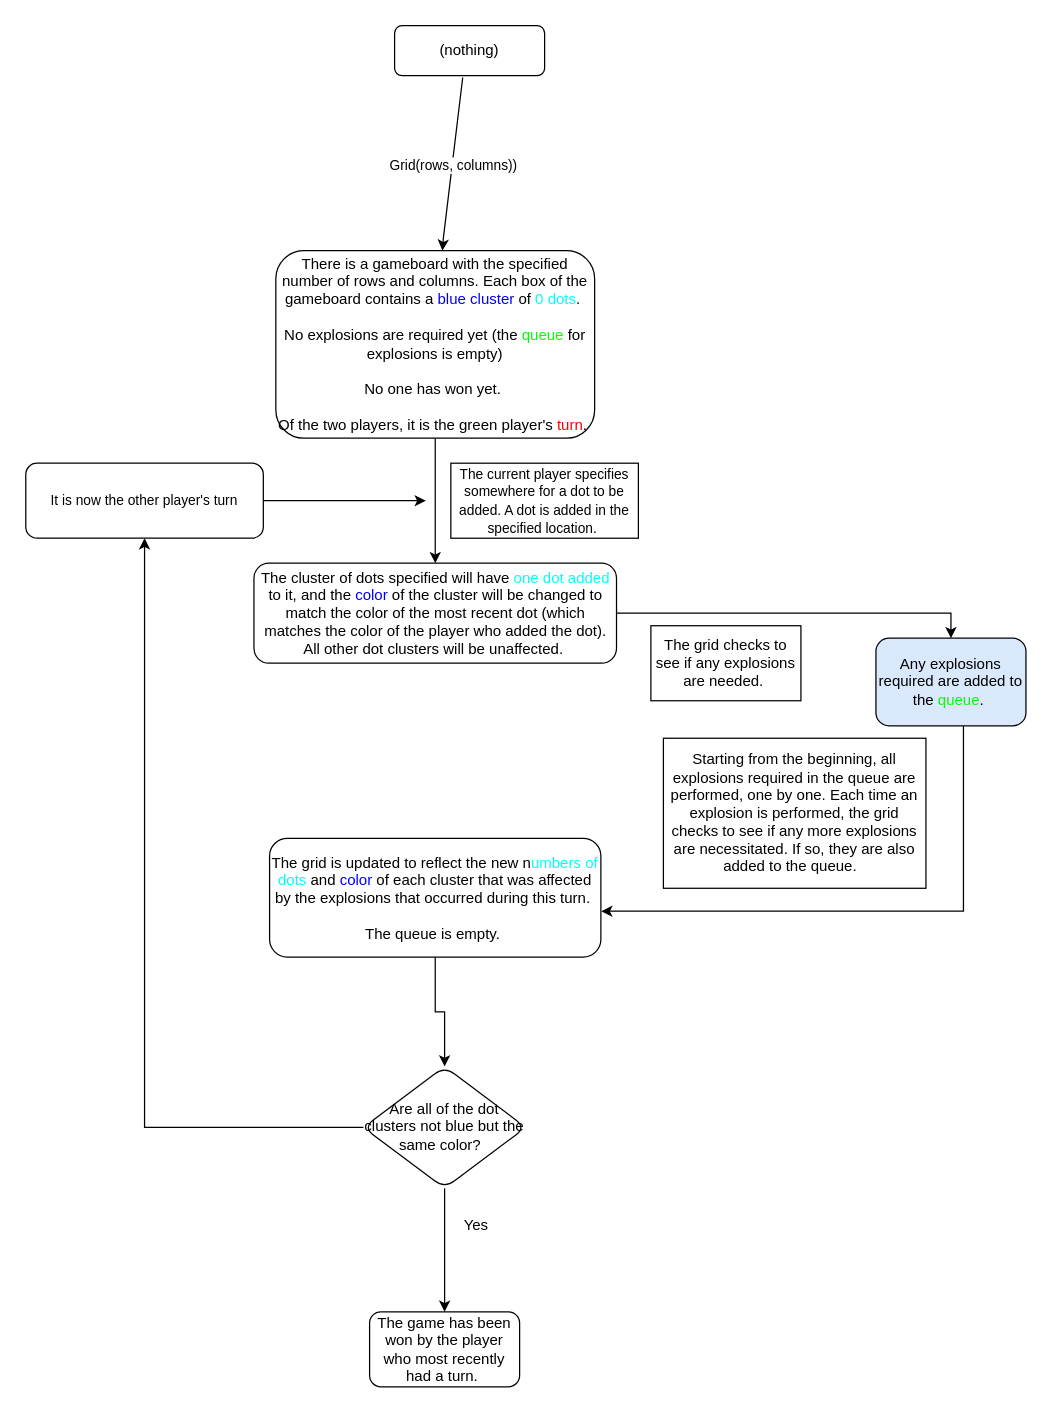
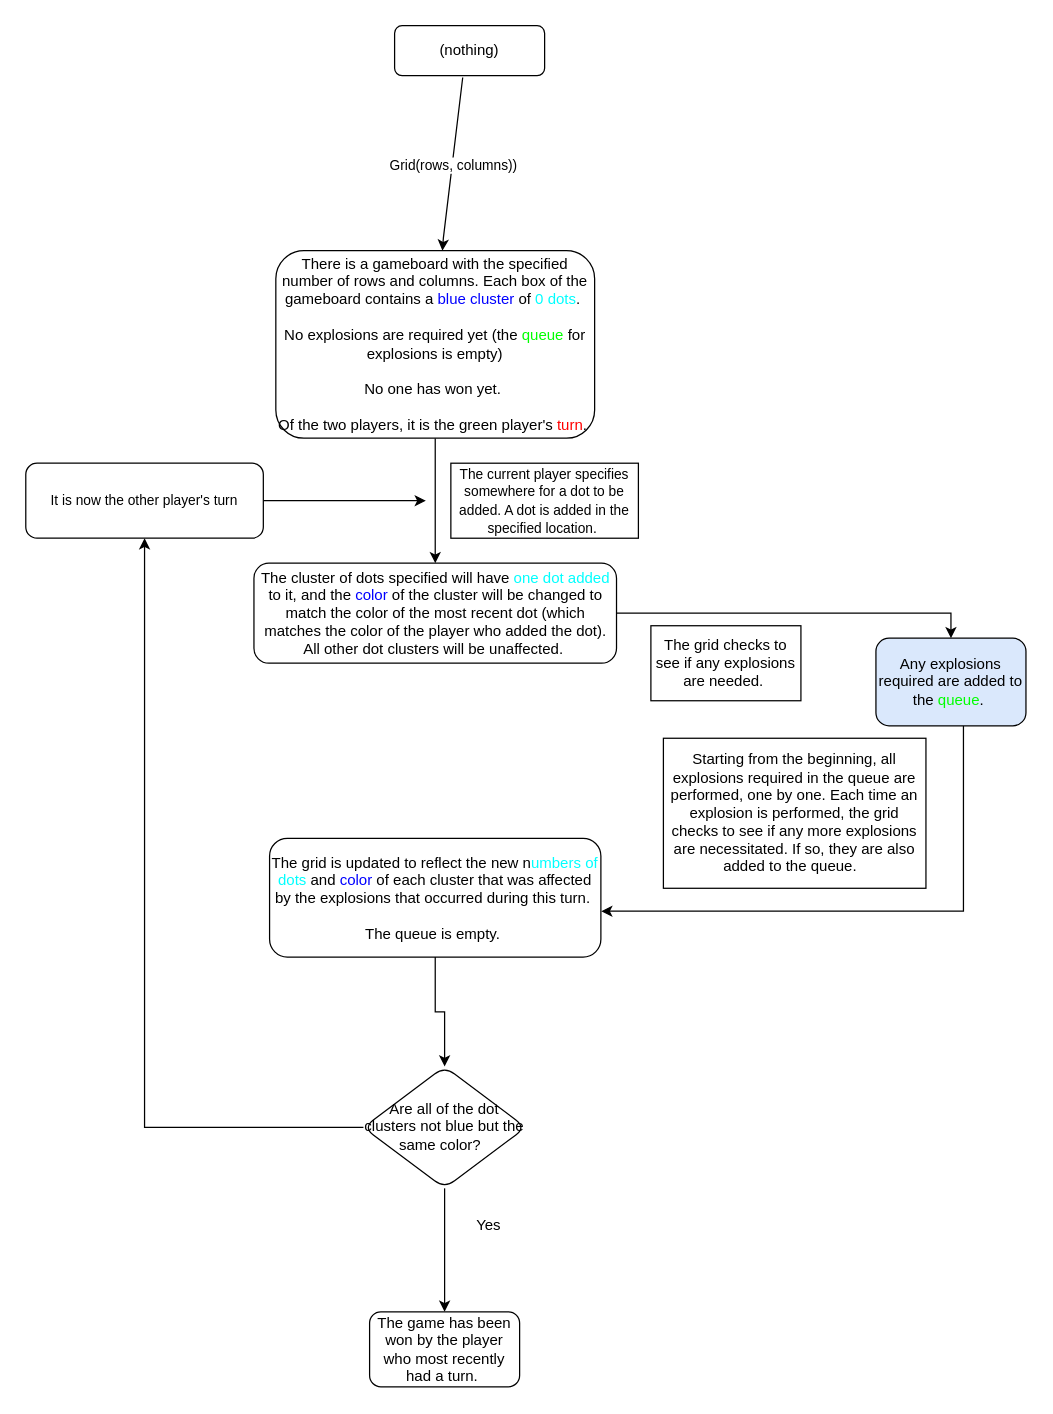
  <mxCell id="0" />
  <mxCell id="1" parent="0" />
  <mxCell id="2" style="edgeStyle=orthogonalEdgeStyle;rounded=0;orthogonalLoop=1;jettySize=auto;html=1;fontColor=#0000FF;" edge="1" parent="1" source="3" target="8"><mxGeometry relative="1" as="geometry" /></mxCell>
  <mxCell id="3" value="There is a gameboard with the specified number of rows and columns. Each box of the gameboard contains a &lt;font color=&quot;#0000ff&quot;&gt;blue cluster&lt;/font&gt; of &lt;font color=&quot;#00ffff&quot;&gt;0 dots&lt;/font&gt;.&amp;nbsp;&lt;br&gt;&lt;br&gt;No explosions are required yet (the &lt;font color=&quot;#00ff00&quot;&gt;queue&lt;/font&gt; for explosions is empty)&lt;br&gt;&lt;br&gt;No one has won yet.&amp;nbsp;&lt;br&gt;&lt;br&gt;Of the two players, it is the green player's &lt;font color=&quot;#ff0000&quot;&gt;turn&lt;/font&gt;.&amp;nbsp;" style="rounded=1;whiteSpace=wrap;html=1;fontSize=12;glass=0;strokeWidth=1;shadow=0;" vertex="1" parent="1"><mxGeometry x="220" y="200" width="255" height="150" as="geometry" /></mxCell>
  <mxCell id="4" value="(nothing)" style="rounded=1;whiteSpace=wrap;html=1;fontSize=12;glass=0;strokeWidth=1;shadow=0;" vertex="1" parent="1"><mxGeometry x="315" y="20" width="120" height="40" as="geometry" /></mxCell>
  <mxCell id="5" style="edgeStyle=orthogonalEdgeStyle;rounded=0;orthogonalLoop=1;jettySize=auto;html=1;entryX=1.001;entryY=0.614;entryDx=0;entryDy=0;entryPerimeter=0;fontColor=#0000FF;" edge="1" parent="1" source="6" target="10"><mxGeometry relative="1" as="geometry"><Array as="points"><mxPoint x="770" y="728" /></Array></mxGeometry></mxCell>
  <mxCell id="6" value="Any explosions required are added to the &lt;font color=&quot;#00ff00&quot;&gt;queue&lt;/font&gt;.&amp;nbsp;" style="rounded=1;whiteSpace=wrap;html=1;fontSize=12;glass=0;strokeWidth=1;shadow=0;fillColor=#dae8fc;" vertex="1" parent="1"><mxGeometry x="700" y="510" width="120" height="70" as="geometry" /></mxCell>
  <mxCell id="7" style="edgeStyle=orthogonalEdgeStyle;rounded=0;orthogonalLoop=1;jettySize=auto;html=1;entryX=0.5;entryY=0;entryDx=0;entryDy=0;" edge="1" parent="1" source="8" target="6"><mxGeometry relative="1" as="geometry"><mxPoint x="350" y="610" as="targetPoint" /></mxGeometry></mxCell>
  <mxCell id="8" value="The cluster of dots specified will have &lt;font color=&quot;#00ffff&quot;&gt;one dot added&lt;/font&gt; to it, and the &lt;font color=&quot;#0000ff&quot;&gt;color &lt;/font&gt;of the cluster will be changed to match the color of the most recent dot (which matches the color of the player who added the dot). All other dot clusters will be unaffected.&amp;nbsp;" style="rounded=1;whiteSpace=wrap;html=1;fontSize=12;glass=0;strokeWidth=1;shadow=0;" vertex="1" parent="1"><mxGeometry x="202.5" y="450" width="290" height="80" as="geometry" /></mxCell>
  <mxCell id="9" value="" style="edgeStyle=orthogonalEdgeStyle;rounded=0;orthogonalLoop=1;jettySize=auto;html=1;fontColor=#0000FF;" edge="1" parent="1" source="10" target="18"><mxGeometry relative="1" as="geometry" /></mxCell>
  <mxCell id="10" value="The grid is updated to reflect the new n&lt;font color=&quot;#00ffff&quot;&gt;umbers of dots &lt;/font&gt;and &lt;font color=&quot;#0000ff&quot;&gt;color &lt;/font&gt;of each cluster that was affected by the explosions that occurred during this turn.&amp;nbsp;&lt;br&gt;&amp;nbsp;&lt;br&gt;The queue is empty.&amp;nbsp;&lt;br&gt;" style="rounded=1;whiteSpace=wrap;html=1;fontSize=12;glass=0;strokeWidth=1;shadow=0;" vertex="1" parent="1"><mxGeometry x="215" y="670" width="265" height="95" as="geometry" /></mxCell>
  <mxCell id="11" value="" style="endArrow=classic;html=1;rounded=0;exitX=0.454;exitY=1.038;exitDx=0;exitDy=0;exitPerimeter=0;" edge="1" parent="1" source="4" target="3"><mxGeometry relative="1" as="geometry"><mxPoint x="420" as="sourcePoint" y="180" /><mxPoint x="520" as="targetPoint" y="180" /><Array as="points"><mxPoint x="354" y="190" /></Array></mxGeometry></mxCell>
  <mxCell id="12" value="Grid(rows, columns))" style="edgeLabel;resizable=0;html=1;align=center;verticalAlign=middle;" connectable="0" vertex="1" parent="11"><mxGeometry relative="1" as="geometry" /></mxCell>
  <mxCell id="13" value="&lt;span style=&quot;color: rgb(0 , 0 , 0) ; font-size: 11px ; background-color: rgb(255 , 255 , 255)&quot;&gt;The current player specifies somewhere for a dot to be added. A dot is added in the specified location.&amp;nbsp;&lt;/span&gt;" style="rounded=0;whiteSpace=wrap;html=1;fontColor=#0000FF;" vertex="1" parent="1"><mxGeometry x="360" y="370" width="150" height="60" as="geometry" /></mxCell>
  <mxCell id="14" value="&lt;span style=&quot;color: rgb(0 , 0 , 0)&quot;&gt;The grid checks to see if any explosions are needed.&amp;nbsp;&lt;/span&gt;" style="rounded=0;whiteSpace=wrap;html=1;fontColor=#0000FF;" vertex="1" parent="1"><mxGeometry x="520" y="500" width="120" height="60" as="geometry" /></mxCell>
  <mxCell id="15" value="&lt;span style=&quot;color: rgb(0 , 0 , 0)&quot;&gt;Starting from the beginning, all explosions required in the queue are performed, one by one. Each time an explosion is performed, the grid checks to see if any more explosions are necessitated. If so, they are also added to the queue.&amp;nbsp;&amp;nbsp;&lt;/span&gt;" style="rounded=0;whiteSpace=wrap;html=1;fontColor=#0000FF;" vertex="1" parent="1"><mxGeometry x="530" y="590" width="210" height="120" as="geometry" /></mxCell>
  <mxCell id="16" value="" style="edgeStyle=orthogonalEdgeStyle;rounded=0;orthogonalLoop=1;jettySize=auto;html=1;fontColor=#0000FF;" edge="1" parent="1" source="18" target="19"><mxGeometry relative="1" as="geometry" /></mxCell>
  <mxCell id="17" value="" style="edgeStyle=orthogonalEdgeStyle;rounded=0;orthogonalLoop=1;jettySize=auto;html=1;fontColor=#000000;" edge="1" parent="1" source="18" target="22"><mxGeometry relative="1" as="geometry" /></mxCell>
  <mxCell id="18" value="Are all of the dot clusters not blue but the same color?&amp;nbsp;&amp;nbsp;" style="rhombus;whiteSpace=wrap;html=1;rounded=1;glass=0;strokeWidth=1;shadow=0;" vertex="1" parent="1"><mxGeometry x="290" y="852.5" width="130" height="97.5" as="geometry" /></mxCell>
  <mxCell id="19" value="The game has been won by the player who most recently had a turn.&amp;nbsp;" style="whiteSpace=wrap;html=1;rounded=1;glass=0;strokeWidth=1;shadow=0;" vertex="1" parent="1"><mxGeometry x="295" y="1048.75" width="120" height="60" as="geometry" /></mxCell>
- <mxCell id="20" value="&lt;font color=&quot;#000000&quot;&gt;Yes&lt;/font&gt;" style="text;html=1;align=center;verticalAlign=middle;resizable=0;points=[];autosize=1;strokeColor=none;fillColor=none;fontColor=#0000FF;" vertex="1" parent="1"><mxGeometry x="360" y="970" width="40" height="20" as="geometry" /></mxCell>
+ <mxCell id="20" value="&lt;font color=&quot;#000000&quot;&gt;Yes&lt;/font&gt;" style="text;html=1;align=center;verticalAlign=middle;resizable=0;points=[];autosize=1;strokeColor=none;fillColor=none;fontColor=#0000FF;" vertex="1" parent="1"><mxGeometry x="370" y="970" width="40" height="20" as="geometry" /></mxCell>
  <mxCell id="21" style="edgeStyle=orthogonalEdgeStyle;rounded=0;orthogonalLoop=1;jettySize=auto;html=1;fontColor=#000000;" edge="1" parent="1" source="22"><mxGeometry relative="1" as="geometry"><mxPoint x="340" y="400" as="targetPoint" /></mxGeometry></mxCell>
  <mxCell id="22" value="&lt;span style=&quot;font-size: 11px ; background-color: rgb(255 , 255 , 255)&quot;&gt;It is now the other player's turn&lt;/span&gt;" style="whiteSpace=wrap;html=1;rounded=1;glass=0;strokeWidth=1;shadow=0;" vertex="1" parent="1"><mxGeometry x="20" y="370" width="190" height="60" as="geometry" /></mxCell>
